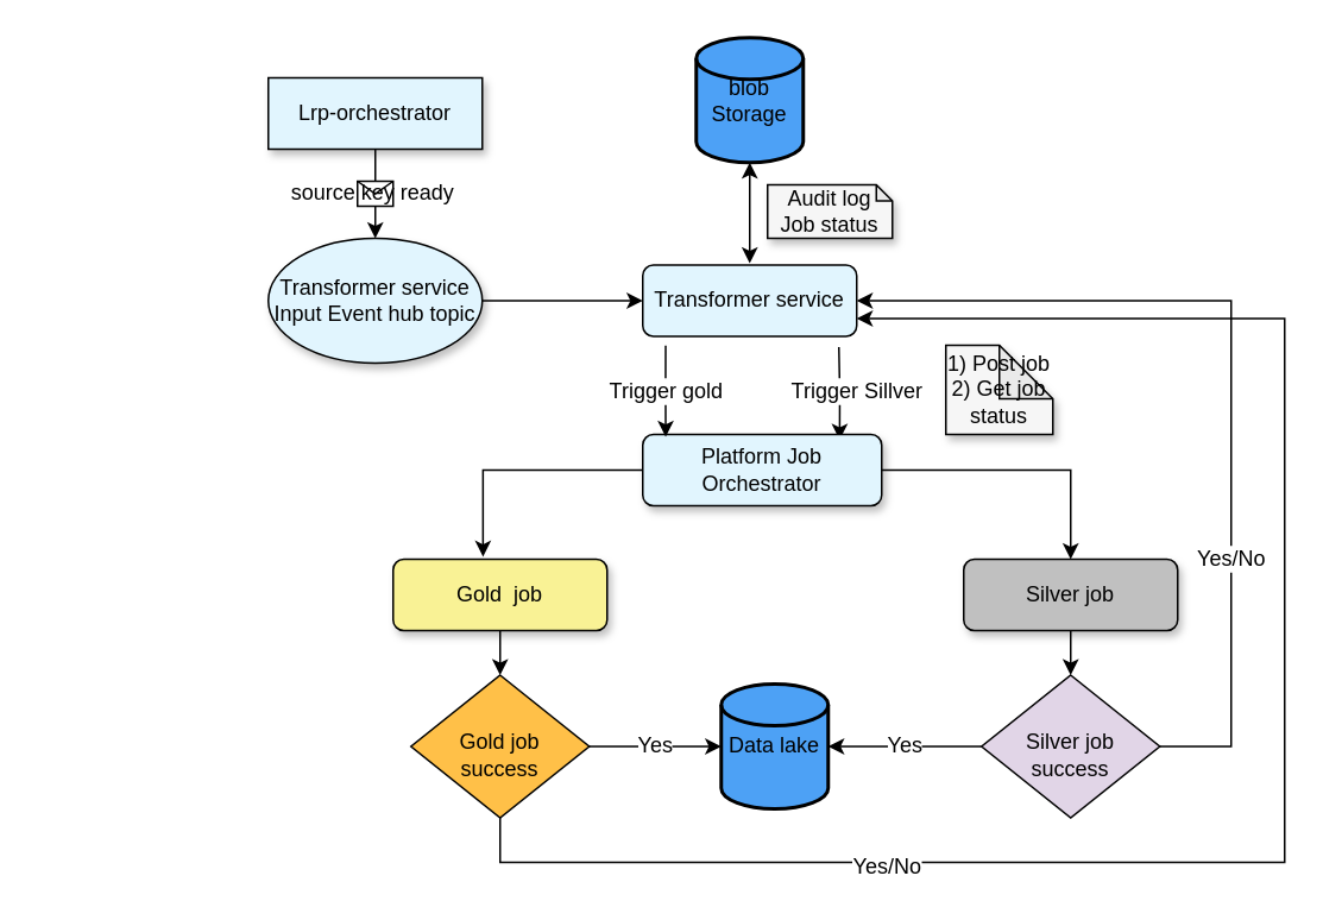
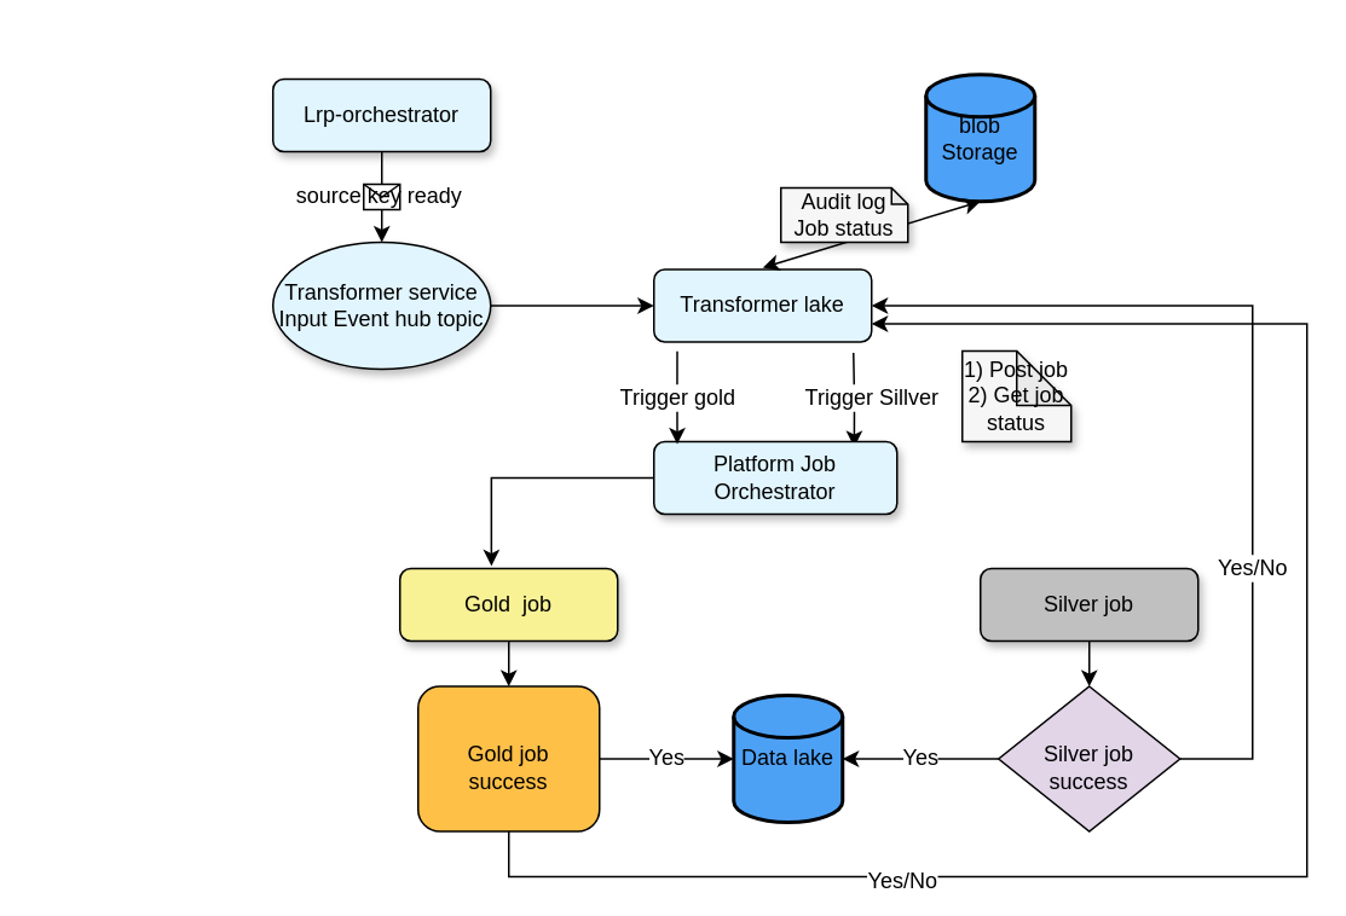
  <mxCell id="0" />
  <mxCell id="1" parent="0" />
  <mxCell id="2" value="" style="group;fontSize=12;" vertex="1" connectable="0" parent="1"><mxGeometry x="20" y="20.5" width="700" height="462.5" as="geometry" /></mxCell>
- <mxCell id="3" value="&lt;br style=&quot;font-size: 12px;&quot;&gt;Gold job success" style="rhombus;whiteSpace=wrap;html=1;shadow=0;fontFamily=Helvetica;fontSize=12;align=center;strokeWidth=1;spacing=6;spacingTop=-4;fillColor=#FFC048;" vertex="1" parent="2"><mxGeometry x="210" y="357.5" width="100" height="80" as="geometry" /></mxCell>
- <mxCell id="4" value="Lrp-orchestrator" style="whiteSpace=wrap;html=1;fontSize=12;glass=0;strokeWidth=1;shadow=1;fillColor=#E1F5FE;rounded=0;" parent="2" vertex="1"><mxGeometry x="130" y="22.5" width="120" height="40" as="geometry" /></mxCell>
- <mxCell id="5" value="blob Storage" style="strokeWidth=2;html=1;shape=mxgraph.flowchart.database;whiteSpace=wrap;fillColor=#4DA1F6;fontSize=12;" vertex="1" parent="2"><mxGeometry x="370" width="60" height="70" as="geometry" /></mxCell>
+ <mxCell id="3" value="&lt;br style=&quot;font-size: 12px;&quot;&gt;Gold job success" style="whiteSpace=wrap;html=1;shadow=0;fontFamily=Helvetica;fontSize=12;align=center;strokeWidth=1;spacing=6;spacingTop=-4;fillColor=#FFC048;rounded=1;" vertex="1" parent="2"><mxGeometry x="210" y="357.5" width="100" height="80" as="geometry" /></mxCell>
+ <mxCell id="4" value="Lrp-orchestrator" style="rounded=1;whiteSpace=wrap;html=1;fontSize=12;glass=0;strokeWidth=1;shadow=1;fillColor=#E1F5FE;" parent="2" vertex="1"><mxGeometry x="130" y="22.5" width="120" height="40" as="geometry" /></mxCell>
+ <mxCell id="5" value="blob Storage" style="strokeWidth=2;html=1;shape=mxgraph.flowchart.database;whiteSpace=wrap;fillColor=#4DA1F6;fontSize=12;" vertex="1" parent="2"><mxGeometry x="490" y="20" width="60" height="70" as="geometry" /></mxCell>
  <mxCell id="6" value="" style="endArrow=classic;html=1;entryX=0.5;entryY=0;entryDx=0;entryDy=0;exitX=0.5;exitY=1;exitDx=0;exitDy=0;fontSize=12;" edge="1" parent="2" source="4" target="8"><mxGeometry relative="1" as="geometry"><mxPoint x="-30" y="84.56" as="sourcePoint" /><mxPoint x="239.6" y="82.5" as="targetPoint" /></mxGeometry></mxCell>
  <mxCell id="7" value="source key ready&amp;nbsp;" style="shape=message;html=1;outlineConnect=0;fontSize=12;" vertex="1" parent="6"><mxGeometry width="20" height="14" relative="1" as="geometry"><mxPoint x="-10" y="-7" as="offset" /></mxGeometry></mxCell>
  <mxCell id="8" value="Transformer service Input Event hub topic" style="ellipse;whiteSpace=wrap;html=1;shadow=1;fillColor=#E1F5FE;fontSize=12;" vertex="1" parent="2"><mxGeometry x="130" y="112.5" width="120" height="70" as="geometry" /></mxCell>
  <mxCell id="9" value="Trigger Sillver" style="edgeStyle=orthogonalEdgeStyle;rounded=0;orthogonalLoop=1;jettySize=auto;html=1;entryX=0.824;entryY=0.075;entryDx=0;entryDy=0;entryPerimeter=0;fontSize=12;" edge="1" parent="2" target="12"><mxGeometry x="-0.049" y="10" relative="1" as="geometry"><mxPoint x="450" y="173.5" as="sourcePoint" /><mxPoint as="offset" /></mxGeometry></mxCell>
- <mxCell id="10" value="Transformer service" style="rounded=1;whiteSpace=wrap;html=1;fontSize=12;glass=0;strokeWidth=1;shadow=0;fillColor=#E1F5FE;" vertex="1" parent="2"><mxGeometry x="340" y="127.5" width="120" height="40" as="geometry" /></mxCell>
+ <mxCell id="10" value="Transformer lake" style="rounded=1;whiteSpace=wrap;html=1;fontSize=12;glass=0;strokeWidth=1;shadow=0;fillColor=#E1F5FE;" vertex="1" parent="2"><mxGeometry x="340" y="127.5" width="120" height="40" as="geometry" /></mxCell>
  <mxCell id="11" value="" style="edgeStyle=orthogonalEdgeStyle;rounded=0;orthogonalLoop=1;jettySize=auto;html=1;fontSize=12;" edge="1" parent="2" source="8" target="10"><mxGeometry relative="1" as="geometry" /></mxCell>
  <mxCell id="12" value="Platform Job Orchestrator" style="rounded=1;whiteSpace=wrap;html=1;fontSize=12;glass=0;strokeWidth=1;shadow=1;fillColor=#E1F5FE;" vertex="1" parent="2"><mxGeometry x="340" y="222.5" width="134" height="40" as="geometry" /></mxCell>
  <mxCell id="13" value="Trigger gold" style="edgeStyle=orthogonalEdgeStyle;rounded=0;orthogonalLoop=1;jettySize=auto;html=1;exitX=0.107;exitY=1.13;exitDx=0;exitDy=0;exitPerimeter=0;entryX=0.096;entryY=0.035;entryDx=0;entryDy=0;entryPerimeter=0;fontSize=12;" edge="1" parent="2" source="10" target="12"><mxGeometry relative="1" as="geometry" /></mxCell>
  <mxCell id="14" value="1) Post job&lt;br style=&quot;font-size: 12px;&quot;&gt;2) Get job status" style="shape=note;whiteSpace=wrap;html=1;backgroundOutline=1;darkOpacity=0.05;shadow=1;fillColor=#F6F6F6;fontSize=12;" vertex="1" parent="2"><mxGeometry x="510" y="172.5" width="60" height="50" as="geometry" /></mxCell>
  <mxCell id="15" value="Yes/No" style="edgeStyle=orthogonalEdgeStyle;rounded=0;orthogonalLoop=1;jettySize=auto;html=1;entryX=1;entryY=0.5;entryDx=0;entryDy=0;exitX=1;exitY=0.5;exitDx=0;exitDy=0;fontSize=12;" edge="1" parent="2" source="16" target="10"><mxGeometry x="-0.42" relative="1" as="geometry"><Array as="points"><mxPoint x="670" y="397.5" /><mxPoint x="670" y="147.5" /></Array><mxPoint as="offset" /></mxGeometry></mxCell>
  <mxCell id="16" value="&lt;br style=&quot;font-size: 12px;&quot;&gt;Silver job success" style="rhombus;whiteSpace=wrap;html=1;shadow=0;fontFamily=Helvetica;fontSize=12;align=center;strokeWidth=1;spacing=6;spacingTop=-4;fillColor=#e1d5e7;" vertex="1" parent="2"><mxGeometry x="530" y="357.5" width="100" height="80" as="geometry" /></mxCell>
  <mxCell id="17" value="" style="edgeStyle=orthogonalEdgeStyle;rounded=0;orthogonalLoop=1;jettySize=auto;html=1;fontSize=12;" edge="1" parent="2" source="18" target="16"><mxGeometry relative="1" as="geometry" /></mxCell>
  <mxCell id="18" value="Silver job" style="rounded=1;whiteSpace=wrap;html=1;fontSize=12;glass=0;strokeWidth=1;shadow=1;fillColor=#C0C0C0;" vertex="1" parent="2"><mxGeometry x="520" y="292.5" width="120" height="40" as="geometry" /></mxCell>
- <mxCell id="19" value="" style="edgeStyle=orthogonalEdgeStyle;rounded=0;orthogonalLoop=1;jettySize=auto;html=1;fontSize=12;" edge="1" parent="2" source="12" target="18"><mxGeometry relative="1" as="geometry" /></mxCell>
  <mxCell id="20" value="" style="edgeStyle=orthogonalEdgeStyle;rounded=0;orthogonalLoop=1;jettySize=auto;html=1;fontSize=12;" edge="1" parent="2" source="21" target="3"><mxGeometry relative="1" as="geometry" /></mxCell>
  <mxCell id="21" value="Gold&amp;nbsp; job" style="rounded=1;whiteSpace=wrap;html=1;fontSize=12;glass=0;strokeWidth=1;shadow=1;fillColor=#F9F295;" vertex="1" parent="2"><mxGeometry x="200" y="292.5" width="120" height="40" as="geometry" /></mxCell>
  <mxCell id="22" style="edgeStyle=orthogonalEdgeStyle;rounded=0;orthogonalLoop=1;jettySize=auto;html=1;entryX=0.42;entryY=-0.035;entryDx=0;entryDy=0;entryPerimeter=0;fontSize=12;" edge="1" parent="2" source="12" target="21"><mxGeometry relative="1" as="geometry"><Array as="points"><mxPoint x="250" y="242.5" /></Array></mxGeometry></mxCell>
  <mxCell id="23" value="" style="endArrow=classic;startArrow=classic;html=1;entryX=0.5;entryY=1;entryDx=0;entryDy=0;entryPerimeter=0;fontSize=12;" edge="1" parent="2" target="5"><mxGeometry width="50" height="50" relative="1" as="geometry"><mxPoint x="400" y="126.5" as="sourcePoint" /><mxPoint x="430" y="62.5" as="targetPoint" /></mxGeometry></mxCell>
  <mxCell id="24" style="edgeStyle=orthogonalEdgeStyle;rounded=0;orthogonalLoop=1;jettySize=auto;html=1;entryX=1;entryY=0.75;entryDx=0;entryDy=0;fontSize=12;" edge="1" parent="2" source="3" target="10"><mxGeometry relative="1" as="geometry"><Array as="points"><mxPoint x="700" y="462.5" /><mxPoint x="700" y="157.5" /></Array></mxGeometry></mxCell>
  <mxCell id="25" value="Yes/No" style="edgeLabel;html=1;align=center;verticalAlign=middle;resizable=0;points=[];fontSize=12;" vertex="1" connectable="0" parent="24"><mxGeometry x="-0.523" y="-2" relative="1" as="geometry"><mxPoint as="offset" /></mxGeometry></mxCell>
  <mxCell id="26" value="Data lake" style="strokeWidth=2;html=1;shape=mxgraph.flowchart.database;whiteSpace=wrap;fillColor=#4DA1F5;fontSize=12;" vertex="1" parent="2"><mxGeometry x="384" y="362.5" width="60" height="70" as="geometry" /></mxCell>
  <mxCell id="27" value="Yes" style="edgeStyle=orthogonalEdgeStyle;rounded=0;orthogonalLoop=1;jettySize=auto;html=1;fontSize=12;" edge="1" parent="2" source="3" target="26"><mxGeometry relative="1" as="geometry" /></mxCell>
  <mxCell id="28" value="Audit log Job status" style="shape=note;whiteSpace=wrap;html=1;backgroundOutline=1;darkOpacity=0.05;shadow=1;fillColor=#F6F6F6;size=9;fontSize=12;" vertex="1" parent="2"><mxGeometry x="410" y="82.5" width="70" height="30" as="geometry" /></mxCell>
  <mxCell id="29" value="Yes" style="edgeStyle=orthogonalEdgeStyle;rounded=0;orthogonalLoop=1;jettySize=auto;html=1;fontSize=12;" edge="1" parent="2" source="16" target="26"><mxGeometry relative="1" as="geometry" /></mxCell>
